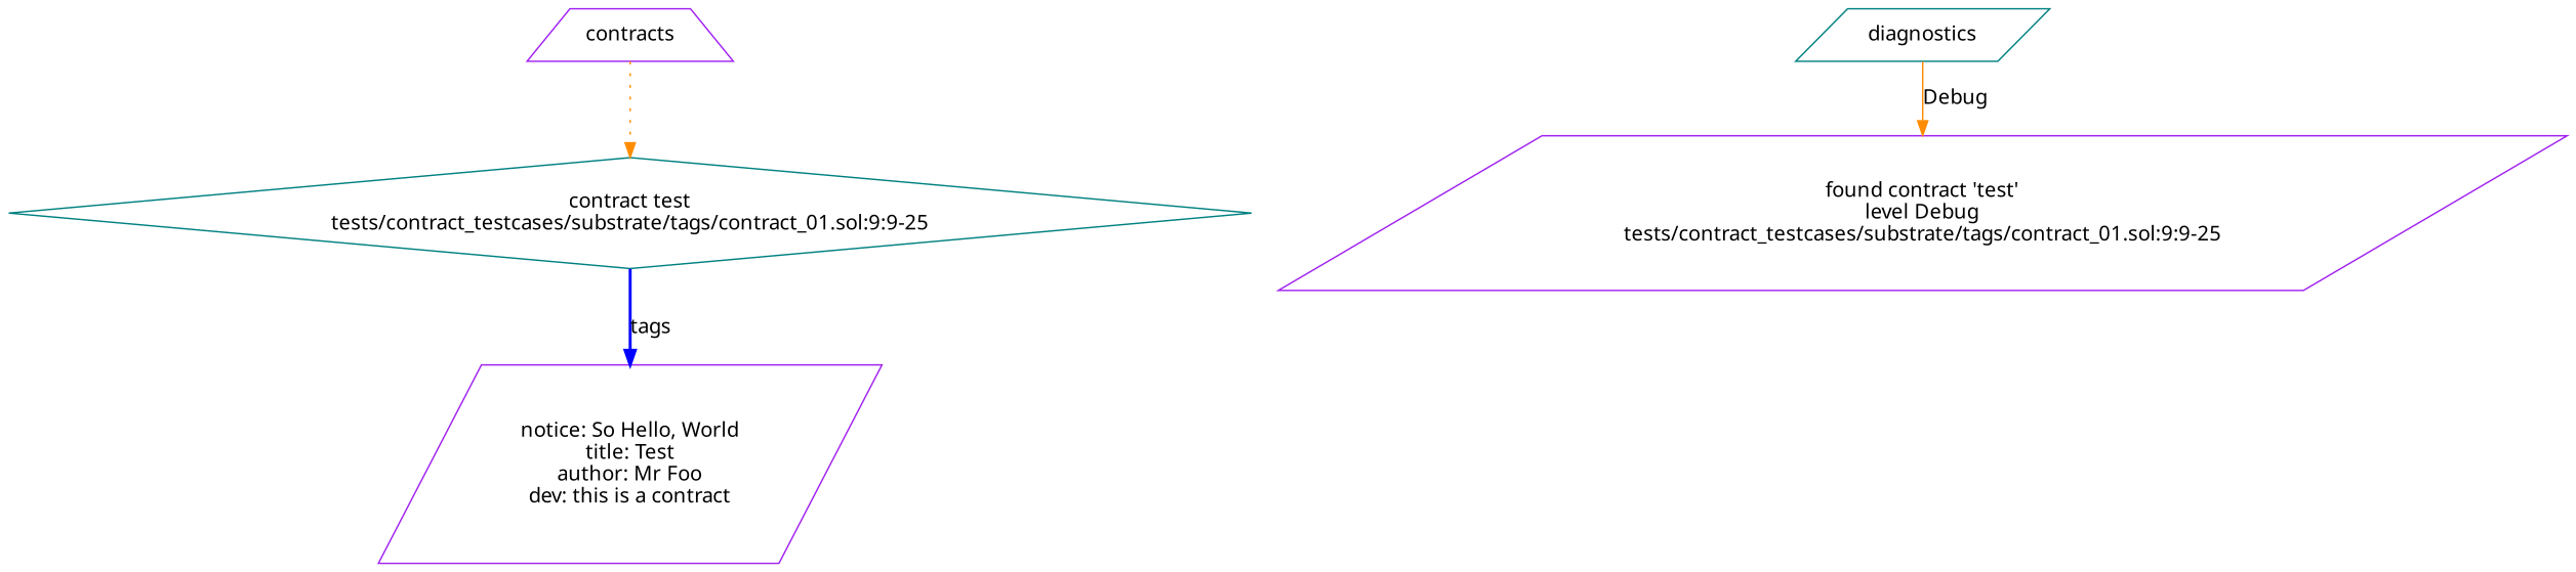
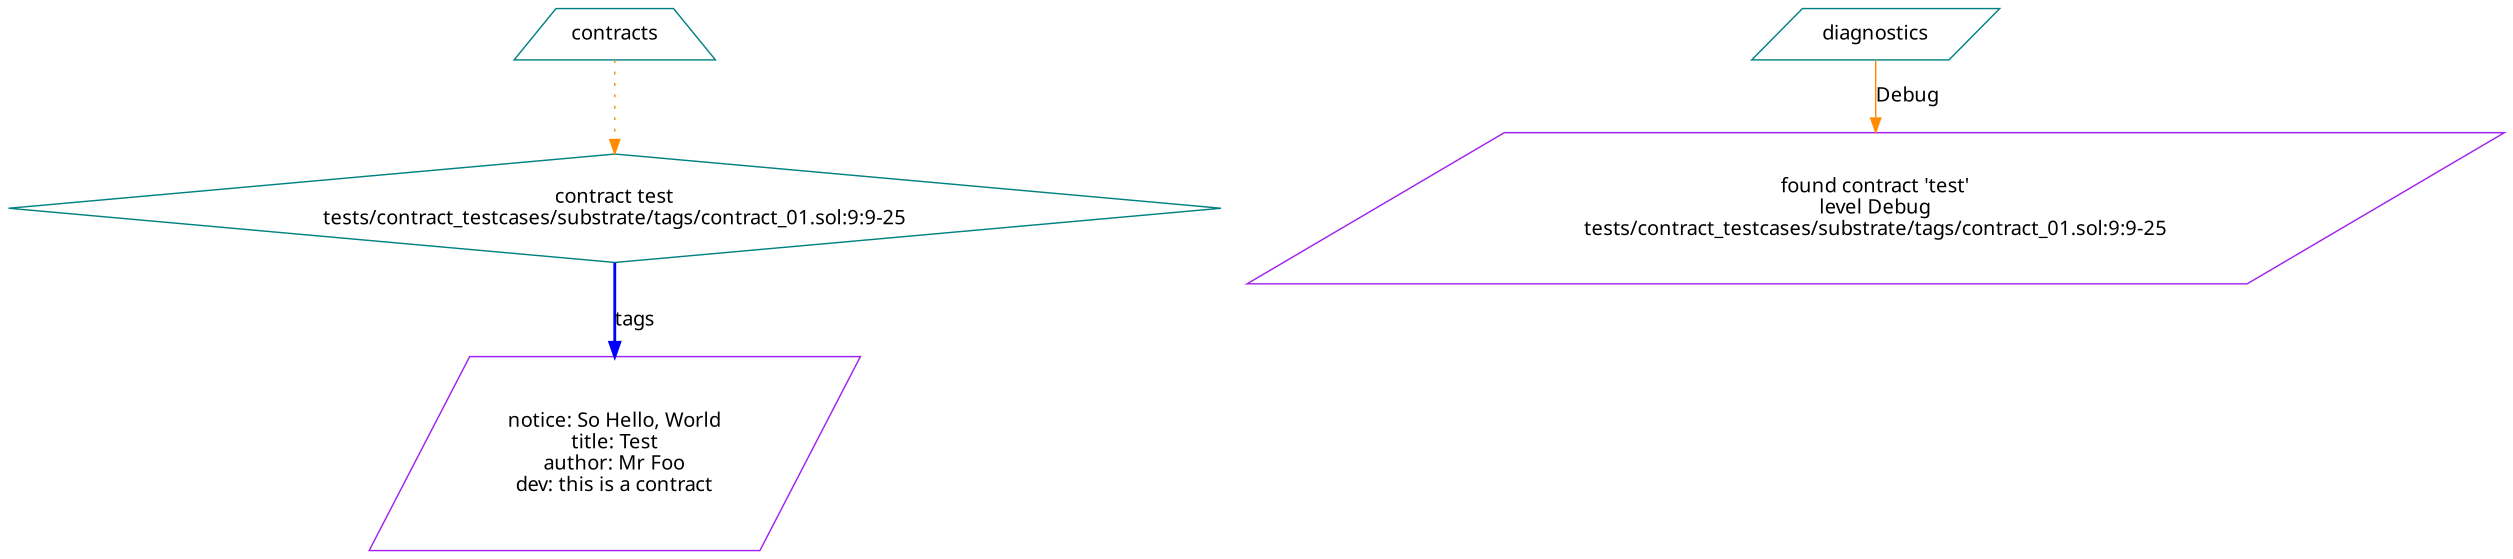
  strict digraph {
    fontname="Noto Sans"
    node [color=purple shape=parallelogram fontname="Noto Sans"]
    edge [color=darkorange fontname="Noto Sans"]
    n1 [label="contract test\ntests/contract_testcases/substrate/tags/contract_01.sol:9:9-25" color=teal shape=diamond]
    n2 [label="notice: So Hello, World\ntitle: Test\nauthor: Mr Foo\ndev: this is a contract"]
    n3 [label="found contract 'test'\nlevel Debug\ntests/contract_testcases/substrate/tags/contract_01.sol:9:9-25"]
-   contracts [shape=trapezium]
+   contracts [color=teal shape=trapezium]
    diagnostics [color=teal]
    n1 -> n2 [label=tags color=blue style=bold]
    contracts -> n1 [style=dotted]
    diagnostics -> n3 [label=Debug style=solid]
  }
